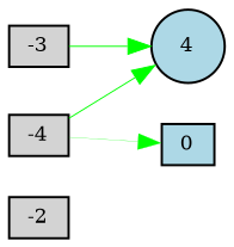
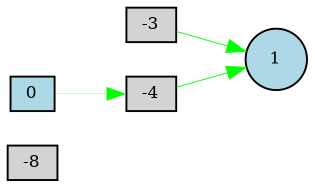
  digraph {
    rankdir=LR
    node [fillcolor=lightgray fontsize=9 shape=box style=filled]
    edge [color=green style=solid]
-   -2 [height=0.2 width=0.2]
+   -2 [height=0.2 width=0.2 label=-8]
    -3 [height=0.2 width=0.2]
-   1 [fillcolor=lightblue height=0.2 shape=circle width=0.2 label=4]
+   1 [fillcolor=lightblue height=0.2 shape=circle width=0.2]
    -4 [height=0.2 width=0.2]
    0 [fillcolor=lightblue height=0.2 width=0.2]
    -3 -> 1 [penwidth=0.46999910714170723]
    -4 -> 1 [penwidth=0.4665199741446837]
-   -4 -> 0 [penwidth=0.11834410909104896]
+   0 -> -4 [penwidth=0.11834410909104896]
  }
